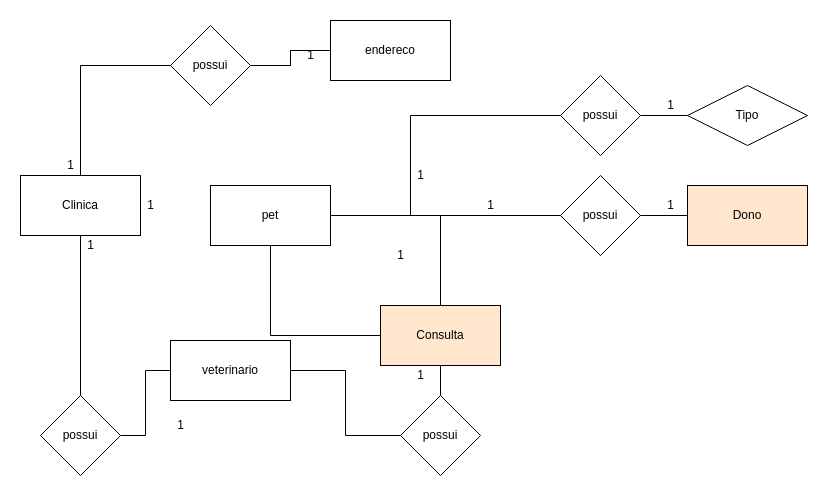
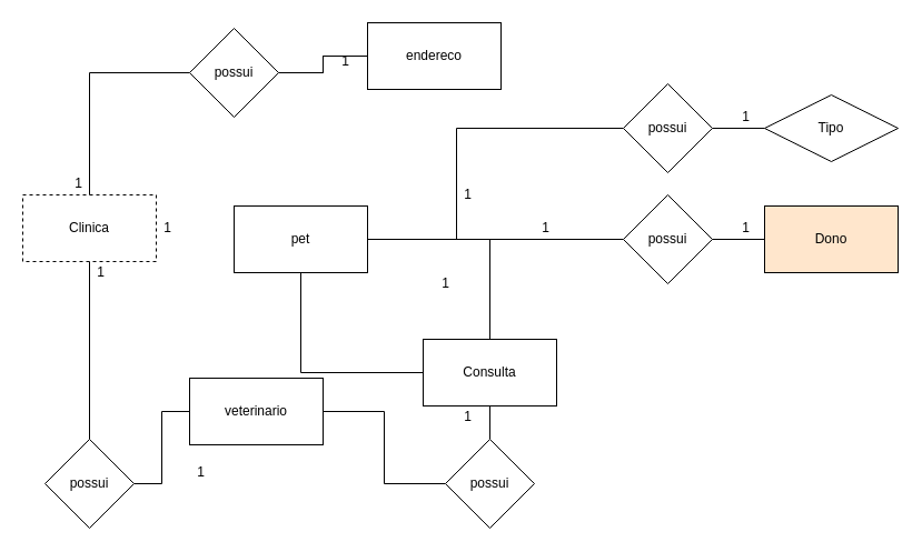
  <mxCell id="0" />
  <mxCell id="1" parent="0" />
- <mxCell id="2" value="Clinica" style="rounded=0;whiteSpace=wrap;html=1;" vertex="1" parent="1"><mxGeometry x="20" y="175" width="120" height="60" as="geometry" /></mxCell>
+ <mxCell id="2" value="Clinica" style="rounded=0;whiteSpace=wrap;html=1;dashed=1;" vertex="1" parent="1"><mxGeometry x="20" y="175" width="120" height="60" as="geometry" /></mxCell>
  <mxCell id="3" value="" style="edgeStyle=orthogonalEdgeStyle;rounded=0;orthogonalLoop=1;jettySize=auto;html=1;endArrow=none;endFill=0;" edge="1" parent="1" source="4" target="7"><mxGeometry relative="1" as="geometry" /></mxCell>
  <mxCell id="4" value="endereco" style="rounded=0;whiteSpace=wrap;html=1;" vertex="1" parent="1"><mxGeometry x="330" y="20" width="120" height="60" as="geometry" /></mxCell>
  <mxCell id="5" style="edgeStyle=orthogonalEdgeStyle;rounded=0;orthogonalLoop=1;jettySize=auto;html=1;entryX=0.5;entryY=0;entryDx=0;entryDy=0;endArrow=none;endFill=0;" edge="1" parent="1" source="7" target="2"><mxGeometry relative="1" as="geometry" /></mxCell>
  <mxCell id="6" style="edgeStyle=orthogonalEdgeStyle;rounded=0;orthogonalLoop=1;jettySize=auto;html=1;endArrow=none;endFill=0;" edge="1" parent="1" source="7" target="4"><mxGeometry relative="1" as="geometry" /></mxCell>
  <mxCell id="7" value="possui" style="rhombus;whiteSpace=wrap;html=1;" vertex="1" parent="1"><mxGeometry x="170" y="25" width="80" height="80" as="geometry" /></mxCell>
  <mxCell id="8" value="1" style="text;html=1;align=center;verticalAlign=middle;resizable=0;points=[];autosize=1;strokeColor=none;" vertex="1" parent="1"><mxGeometry x="60" y="155" width="20" height="20" as="geometry" /></mxCell>
  <mxCell id="9" value="1" style="text;html=1;align=center;verticalAlign=middle;resizable=0;points=[];autosize=1;strokeColor=none;" vertex="1" parent="1"><mxGeometry x="300" y="45" width="20" height="20" as="geometry" /></mxCell>
  <mxCell id="10" style="edgeStyle=orthogonalEdgeStyle;rounded=0;orthogonalLoop=1;jettySize=auto;html=1;endArrow=none;endFill=0;entryX=0.5;entryY=1;entryDx=0;entryDy=0;" edge="1" parent="1" source="12" target="2"><mxGeometry relative="1" as="geometry"><mxPoint x="150" y="215" as="targetPoint" /></mxGeometry></mxCell>
  <mxCell id="11" style="edgeStyle=orthogonalEdgeStyle;rounded=0;orthogonalLoop=1;jettySize=auto;html=1;entryX=0;entryY=0.5;entryDx=0;entryDy=0;endArrow=none;endFill=0;" edge="1" parent="1" source="12" target="29"><mxGeometry relative="1" as="geometry" /></mxCell>
  <mxCell id="12" value="possui" style="rhombus;whiteSpace=wrap;html=1;" vertex="1" parent="1"><mxGeometry x="40" y="395" width="80" height="80" as="geometry" /></mxCell>
  <mxCell id="13" style="edgeStyle=orthogonalEdgeStyle;rounded=0;orthogonalLoop=1;jettySize=auto;html=1;entryX=0;entryY=0.5;entryDx=0;entryDy=0;endArrow=none;endFill=0;" edge="1" parent="1" source="15" target="18"><mxGeometry relative="1" as="geometry"><Array as="points"><mxPoint x="410" y="115" /></Array></mxGeometry></mxCell>
  <mxCell id="14" value="" style="edgeStyle=orthogonalEdgeStyle;rounded=0;orthogonalLoop=1;jettySize=auto;html=1;endArrow=none;endFill=0;" edge="1" parent="1" source="15" target="35"><mxGeometry relative="1" as="geometry" /></mxCell>
  <mxCell id="15" value="pet" style="rounded=0;whiteSpace=wrap;html=1;" vertex="1" parent="1"><mxGeometry x="210" y="185" width="120" height="60" as="geometry" /></mxCell>
  <mxCell id="16" value="1" style="text;html=1;align=center;verticalAlign=middle;resizable=0;points=[];autosize=1;strokeColor=none;" vertex="1" parent="1"><mxGeometry x="140" y="195" width="20" height="20" as="geometry" /></mxCell>
  <mxCell id="17" style="edgeStyle=orthogonalEdgeStyle;rounded=0;orthogonalLoop=1;jettySize=auto;html=1;entryX=0;entryY=0.5;entryDx=0;entryDy=0;endArrow=none;endFill=0;" edge="1" parent="1" source="18" target="23"><mxGeometry relative="1" as="geometry" /></mxCell>
  <mxCell id="18" value="possui" style="rhombus;whiteSpace=wrap;html=1;" vertex="1" parent="1"><mxGeometry x="560" y="75" width="80" height="80" as="geometry" /></mxCell>
  <mxCell id="19" style="edgeStyle=orthogonalEdgeStyle;rounded=0;orthogonalLoop=1;jettySize=auto;html=1;endArrow=none;endFill=0;" edge="1" parent="1" source="20" target="15"><mxGeometry relative="1" as="geometry" /></mxCell>
  <mxCell id="20" value="possui" style="rhombus;whiteSpace=wrap;html=1;" vertex="1" parent="1"><mxGeometry x="560" y="175" width="80" height="80" as="geometry" /></mxCell>
  <mxCell id="21" style="edgeStyle=orthogonalEdgeStyle;rounded=0;orthogonalLoop=1;jettySize=auto;html=1;entryX=1;entryY=0.5;entryDx=0;entryDy=0;endArrow=none;endFill=0;" edge="1" parent="1" source="22" target="20"><mxGeometry relative="1" as="geometry" /></mxCell>
  <mxCell id="22" value="Dono" style="rounded=0;whiteSpace=wrap;html=1;fillColor=#ffe6cc;" vertex="1" parent="1"><mxGeometry x="687" y="185" width="120" height="60" as="geometry" /></mxCell>
  <mxCell id="23" value="Tipo" style="rhombus;whiteSpace=wrap;html=1;" vertex="1" parent="1"><mxGeometry x="687" y="85" width="120" height="60" as="geometry" /></mxCell>
  <mxCell id="24" value="1" style="text;html=1;align=center;verticalAlign=middle;resizable=0;points=[];autosize=1;strokeColor=none;" vertex="1" parent="1"><mxGeometry x="480" y="195" width="20" height="20" as="geometry" /></mxCell>
  <mxCell id="25" value="1" style="text;html=1;align=center;verticalAlign=middle;resizable=0;points=[];autosize=1;strokeColor=none;" vertex="1" parent="1"><mxGeometry x="660" y="195" width="20" height="20" as="geometry" /></mxCell>
  <mxCell id="26" value="1" style="text;html=1;align=center;verticalAlign=middle;resizable=0;points=[];autosize=1;strokeColor=none;" vertex="1" parent="1"><mxGeometry x="410" y="165" width="20" height="20" as="geometry" /></mxCell>
  <mxCell id="27" value="1" style="text;html=1;align=center;verticalAlign=middle;resizable=0;points=[];autosize=1;strokeColor=none;" vertex="1" parent="1"><mxGeometry x="660" y="95" width="20" height="20" as="geometry" /></mxCell>
  <mxCell id="28" style="edgeStyle=orthogonalEdgeStyle;rounded=0;orthogonalLoop=1;jettySize=auto;html=1;entryX=0;entryY=0.5;entryDx=0;entryDy=0;endArrow=none;endFill=0;" edge="1" parent="1" source="29" target="33"><mxGeometry relative="1" as="geometry" /></mxCell>
  <mxCell id="29" value="veterinario" style="rounded=0;whiteSpace=wrap;html=1;" vertex="1" parent="1"><mxGeometry x="170" y="340" width="120" height="60" as="geometry" /></mxCell>
  <mxCell id="30" value="1" style="text;html=1;align=center;verticalAlign=middle;resizable=0;points=[];autosize=1;strokeColor=none;" vertex="1" parent="1"><mxGeometry x="80" y="235" width="20" height="20" as="geometry" /></mxCell>
  <mxCell id="31" value="1" style="text;html=1;align=center;verticalAlign=middle;resizable=0;points=[];autosize=1;strokeColor=none;" vertex="1" parent="1"><mxGeometry x="170" y="415" width="20" height="20" as="geometry" /></mxCell>
  <mxCell id="32" style="edgeStyle=orthogonalEdgeStyle;rounded=0;orthogonalLoop=1;jettySize=auto;html=1;entryX=0.5;entryY=1;entryDx=0;entryDy=0;endArrow=none;endFill=0;" edge="1" parent="1" source="33" target="35"><mxGeometry relative="1" as="geometry" /></mxCell>
  <mxCell id="33" value="possui" style="rhombus;whiteSpace=wrap;html=1;" vertex="1" parent="1"><mxGeometry x="400" y="395" width="80" height="80" as="geometry" /></mxCell>
  <mxCell id="34" value="" style="edgeStyle=orthogonalEdgeStyle;rounded=0;orthogonalLoop=1;jettySize=auto;html=1;endArrow=none;endFill=0;" edge="1" parent="1" source="35" target="15"><mxGeometry relative="1" as="geometry" /></mxCell>
- <mxCell id="35" value="Consulta" style="rounded=0;whiteSpace=wrap;html=1;fillColor=#ffe6cc;" vertex="1" parent="1"><mxGeometry x="380" y="305" width="120" height="60" as="geometry" /></mxCell>
+ <mxCell id="35" value="Consulta" style="rounded=0;whiteSpace=wrap;html=1;" vertex="1" parent="1"><mxGeometry x="380" y="305" width="120" height="60" as="geometry" /></mxCell>
  <mxCell id="36" value="1" style="text;html=1;align=center;verticalAlign=middle;resizable=0;points=[];autosize=1;strokeColor=none;" vertex="1" parent="1"><mxGeometry x="410" y="365" width="20" height="20" as="geometry" /></mxCell>
  <mxCell id="37" value="1" style="text;html=1;align=center;verticalAlign=middle;resizable=0;points=[];autosize=1;strokeColor=none;" vertex="1" parent="1"><mxGeometry x="390" y="245" width="20" height="20" as="geometry" /></mxCell>
